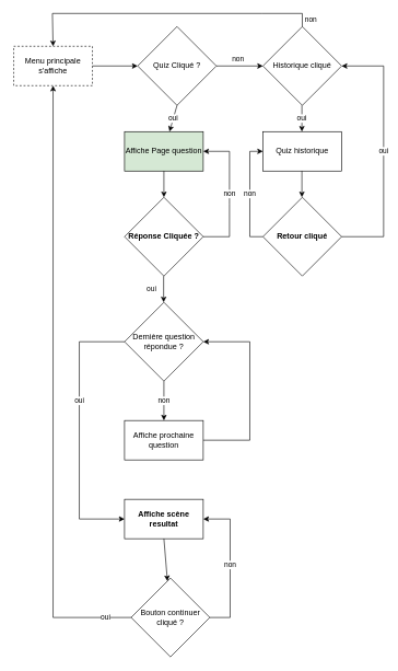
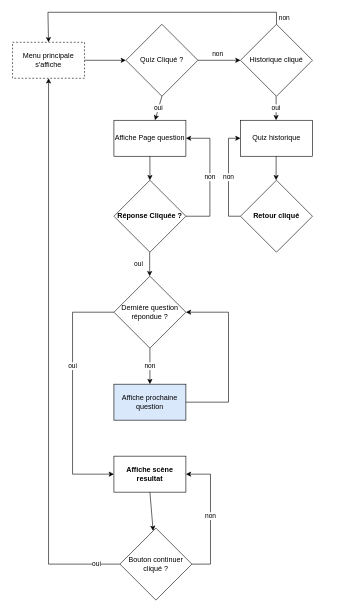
  <mxCell id="0" />
  <mxCell id="1" parent="0" />
  <mxCell id="2" value="Menu principale s'affiche" style="rounded=0;whiteSpace=wrap;html=1;dashed=1;" vertex="1" parent="1"><mxGeometry x="20" y="70" width="120" height="60" as="geometry" /></mxCell>
  <mxCell id="3" value="non" style="edgeStyle=orthogonalEdgeStyle;rounded=0;orthogonalLoop=1;jettySize=auto;html=1;" edge="1" parent="1" source="4" target="5"><mxGeometry x="-0.08" y="10" relative="1" as="geometry"><mxPoint as="offset" /></mxGeometry></mxCell>
  <mxCell id="4" value="Quiz Cliqué ?" style="rhombus;whiteSpace=wrap;html=1;" vertex="1" parent="1"><mxGeometry x="209" y="40" width="120" height="120" as="geometry" /></mxCell>
  <mxCell id="5" value="Historique cliqué" style="rhombus;whiteSpace=wrap;html=1;" vertex="1" parent="1"><mxGeometry x="400" y="40" width="120" height="120" as="geometry" /></mxCell>
  <mxCell id="6" value="" style="endArrow=classic;html=1;rounded=0;exitX=1;exitY=0.5;exitDx=0;exitDy=0;entryX=0;entryY=0.5;entryDx=0;entryDy=0;" edge="1" parent="1" source="2" target="4"><mxGeometry width="50" height="50" relative="1" as="geometry"><mxPoint x="189" y="270" as="sourcePoint" /><mxPoint x="239" y="220" as="targetPoint" /></mxGeometry></mxCell>
  <mxCell id="7" value="non" style="endArrow=classic;html=1;rounded=0;exitX=0.5;exitY=0;exitDx=0;exitDy=0;entryX=0.5;entryY=0;entryDx=0;entryDy=0;" edge="1" parent="1" source="5" target="2"><mxGeometry x="-0.952" y="-13" width="50" height="50" relative="1" as="geometry"><mxPoint x="449" y="30" as="sourcePoint" /><mxPoint x="499" y="-20" as="targetPoint" /><Array as="points"><mxPoint x="460" y="20" /><mxPoint x="399" y="20" /><mxPoint x="79" y="20" /></Array><mxPoint as="offset" /></mxGeometry></mxCell>
- <mxCell id="8" value="Affiche Page question" style="rounded=0;whiteSpace=wrap;html=1;fillColor=#d5e8d4;" vertex="1" parent="1"><mxGeometry x="189" y="200" width="120" height="60" as="geometry" /></mxCell>
+ <mxCell id="8" value="Affiche Page question" style="rounded=0;whiteSpace=wrap;html=1;" vertex="1" parent="1"><mxGeometry x="189" y="200" width="120" height="60" as="geometry" /></mxCell>
  <mxCell id="9" value="oui" style="endArrow=classic;html=1;rounded=0;exitX=0.5;exitY=1;exitDx=0;exitDy=0;" edge="1" parent="1" source="4" target="8"><mxGeometry width="50" height="50" relative="1" as="geometry"><mxPoint x="259" y="170" as="sourcePoint" /><mxPoint x="469" y="220" as="targetPoint" /></mxGeometry></mxCell>
  <mxCell id="10" value="" style="endArrow=classic;html=1;rounded=0;exitX=0.5;exitY=1;exitDx=0;exitDy=0;" edge="1" parent="1"><mxGeometry width="50" height="50" relative="1" as="geometry"><mxPoint x="249" y="260" as="sourcePoint" /><mxPoint x="249" y="300" as="targetPoint" /></mxGeometry></mxCell>
  <mxCell id="11" value="Réponse Cliquée ?" style="rhombus;whiteSpace=wrap;html=1;fontStyle=1" vertex="1" parent="1"><mxGeometry x="189" y="300" width="120" height="120" as="geometry" /></mxCell>
  <mxCell id="12" value="non" style="endArrow=classic;html=1;rounded=0;exitX=1;exitY=0.5;exitDx=0;exitDy=0;entryX=1;entryY=0.5;entryDx=0;entryDy=0;" edge="1" parent="1" source="11" target="8"><mxGeometry width="50" height="50" relative="1" as="geometry"><mxPoint x="359" y="380" as="sourcePoint" /><mxPoint x="409" y="330" as="targetPoint" /><Array as="points"><mxPoint x="349" y="360" /><mxPoint x="349" y="310" /><mxPoint x="349" y="230" /></Array></mxGeometry></mxCell>
  <mxCell id="13" value="Dernière question répondue ?" style="rhombus;whiteSpace=wrap;html=1;" vertex="1" parent="1"><mxGeometry x="189" y="460" width="120" height="120" as="geometry" /></mxCell>
  <mxCell id="14" value="oui" style="endArrow=classic;html=1;rounded=0;exitX=0.5;exitY=1;exitDx=0;exitDy=0;" edge="1" parent="1"><mxGeometry y="-19" width="50" height="50" relative="1" as="geometry"><mxPoint x="248.58" y="420" as="sourcePoint" /><mxPoint x="248.58" y="460" as="targetPoint" /><mxPoint as="offset" /></mxGeometry></mxCell>
  <mxCell id="15" style="edgeStyle=orthogonalEdgeStyle;rounded=0;orthogonalLoop=1;jettySize=auto;html=1;entryX=1;entryY=0.5;entryDx=0;entryDy=0;" edge="1" parent="1" source="16" target="13"><mxGeometry relative="1" as="geometry"><mxPoint x="249" y="440" as="targetPoint" /><Array as="points"><mxPoint x="380" y="670" /><mxPoint x="380" y="520" /></Array></mxGeometry></mxCell>
- <mxCell id="16" value="Affiche prochaine question" style="rounded=0;whiteSpace=wrap;html=1;" vertex="1" parent="1"><mxGeometry x="189" y="640" width="120" height="60" as="geometry" /></mxCell>
+ <mxCell id="16" value="Affiche prochaine question" style="rounded=0;whiteSpace=wrap;html=1;fillColor=#dae8fc;" vertex="1" parent="1"><mxGeometry x="189" y="640" width="120" height="60" as="geometry" /></mxCell>
  <mxCell id="17" value="non" style="endArrow=classic;html=1;rounded=0;exitX=0.5;exitY=1;exitDx=0;exitDy=0;" edge="1" parent="1" source="13" target="16"><mxGeometry width="50" height="50" relative="1" as="geometry"><mxPoint x="80" y="600" as="sourcePoint" /><mxPoint x="130" y="550" as="targetPoint" /></mxGeometry></mxCell>
  <mxCell id="18" value="Affiche scène resultat" style="rounded=0;whiteSpace=wrap;html=1;fontStyle=1" vertex="1" parent="1"><mxGeometry x="189" y="760" width="120" height="60" as="geometry" /></mxCell>
  <mxCell id="19" value="oui" style="endArrow=classic;html=1;rounded=0;exitX=0;exitY=0.5;exitDx=0;exitDy=0;entryX=0;entryY=0.5;entryDx=0;entryDy=0;" edge="1" parent="1" source="13" target="18"><mxGeometry x="-0.221" width="50" height="50" relative="1" as="geometry"><mxPoint x="0" y="510" as="sourcePoint" /><mxPoint x="50" y="460" as="targetPoint" /><Array as="points"><mxPoint x="120" y="520" /><mxPoint x="120" y="790" /></Array><mxPoint as="offset" /></mxGeometry></mxCell>
  <mxCell id="20" value="Quiz historique" style="rounded=0;whiteSpace=wrap;html=1;" vertex="1" parent="1"><mxGeometry x="400" y="200" width="120" height="60" as="geometry" /></mxCell>
  <mxCell id="21" value="non" style="edgeStyle=orthogonalEdgeStyle;rounded=0;orthogonalLoop=1;jettySize=auto;html=1;exitX=0;exitY=0.5;exitDx=0;exitDy=0;entryX=0;entryY=0.5;entryDx=0;entryDy=0;" edge="1" parent="1" source="22" target="20"><mxGeometry relative="1" as="geometry" /></mxCell>
  <mxCell id="22" value="Retour cliqué" style="rhombus;whiteSpace=wrap;html=1;fontStyle=1" vertex="1" parent="1"><mxGeometry x="400" y="300" width="120" height="120" as="geometry" /></mxCell>
  <mxCell id="23" value="" style="endArrow=classic;html=1;rounded=0;exitX=0.5;exitY=1;exitDx=0;exitDy=0;" edge="1" parent="1"><mxGeometry width="50" height="50" relative="1" as="geometry"><mxPoint x="459.41" y="260" as="sourcePoint" /><mxPoint x="459.41" y="300" as="targetPoint" /></mxGeometry></mxCell>
  <mxCell id="24" value="oui" style="endArrow=classic;html=1;rounded=0;exitX=0.5;exitY=1;exitDx=0;exitDy=0;" edge="1" parent="1"><mxGeometry width="50" height="50" relative="1" as="geometry"><mxPoint x="459.41" y="160" as="sourcePoint" /><mxPoint x="459.41" y="200" as="targetPoint" /></mxGeometry></mxCell>
- <mxCell id="25" value="oui" style="endArrow=classic;html=1;rounded=0;exitX=1;exitY=0.5;exitDx=0;exitDy=0;entryX=1;entryY=0.5;entryDx=0;entryDy=0;" edge="1" parent="1" source="22" target="5"><mxGeometry width="50" height="50" relative="1" as="geometry"><mxPoint x="594" y="320" as="sourcePoint" /><mxPoint x="644" y="270" as="targetPoint" /><Array as="points"><mxPoint x="584" y="360" /><mxPoint x="584" y="100" /></Array></mxGeometry></mxCell>
  <mxCell id="26" value="oui" style="edgeStyle=orthogonalEdgeStyle;rounded=0;orthogonalLoop=1;jettySize=auto;html=1;entryX=0.5;entryY=1;entryDx=0;entryDy=0;" edge="1" parent="1" source="27" target="2"><mxGeometry x="-0.915" relative="1" as="geometry"><mxPoint as="offset" /></mxGeometry></mxCell>
  <mxCell id="27" value="Bouton continuer cliqué ?" style="rhombus;whiteSpace=wrap;html=1;" vertex="1" parent="1"><mxGeometry x="199" y="880" width="120" height="120" as="geometry" /></mxCell>
  <mxCell id="28" value="" style="endArrow=classic;html=1;rounded=0;exitX=0.5;exitY=1;exitDx=0;exitDy=0;" edge="1" parent="1" source="18" target="27"><mxGeometry width="50" height="50" relative="1" as="geometry"><mxPoint x="150" y="1040" as="sourcePoint" /><mxPoint x="200" y="990" as="targetPoint" /></mxGeometry></mxCell>
  <mxCell id="29" value="non" style="endArrow=classic;html=1;rounded=0;exitX=1;exitY=0.5;exitDx=0;exitDy=0;entryX=1;entryY=0.5;entryDx=0;entryDy=0;" edge="1" parent="1" source="27" target="18"><mxGeometry width="50" height="50" relative="1" as="geometry"><mxPoint x="370" y="760" as="sourcePoint" /><mxPoint x="420" y="710" as="targetPoint" /><Array as="points"><mxPoint x="350" y="940" /><mxPoint x="350" y="790" /></Array></mxGeometry></mxCell>
